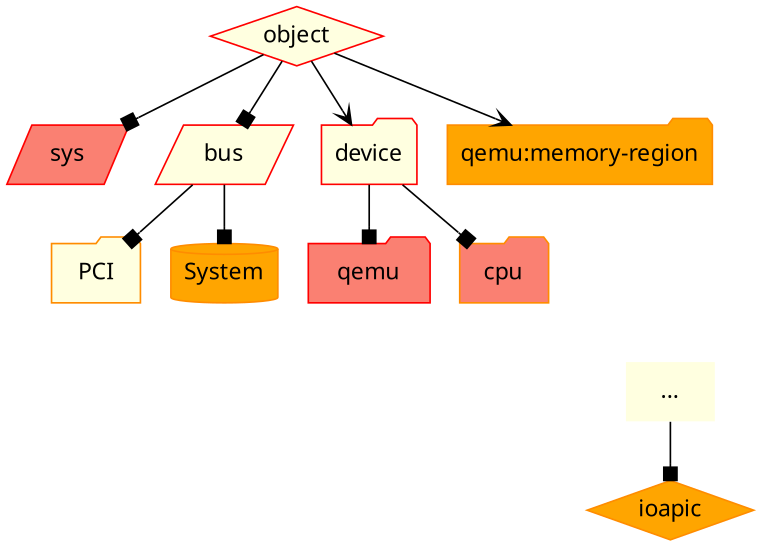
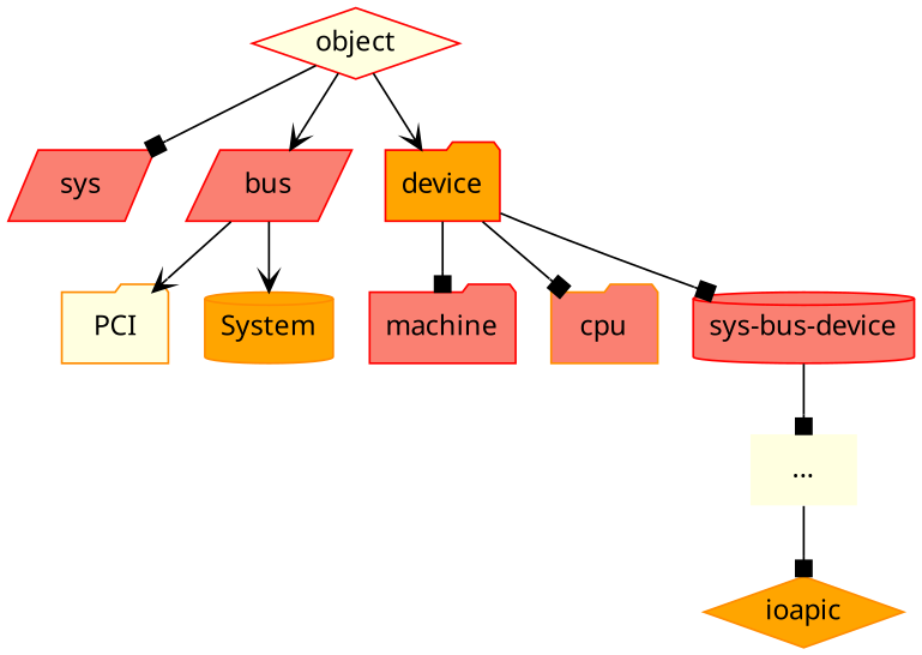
  digraph {
    rankdir=TB
    node [color=red fillcolor=lightyellow fontname=Momospace shape=folder style=filled]
    edge [arrowhead=box style=filled]
    object [shape=diamond]
    n2 [fillcolor=salmon label=sys shape=parallelogram]
-   bus [shape=parallelogram]
-   device
-   n5 [color=darkorange fillcolor=orange label="qemu:memory-region"]
-   machine [fillcolor=salmon label=qemu]
+   bus [fillcolor=salmon shape=parallelogram]
+   device [fillcolor=orange]
+   machine [fillcolor=salmon]
    PCI [color=darkorange]
    System [color=darkorange fillcolor=orange shape=cylinder]
    cpu [color=darkorange fillcolor=salmon]
+   n10 [fillcolor=salmon label="sys-bus-device" shape=cylinder]
    n11 [label="..." shape=none]
    ioapic [color=darkorange fillcolor=orange shape=diamond]
    object -> n2
-   object -> bus
+   object -> bus [arrowhead=vee]
    object -> device [arrowhead=vee]
-   object -> n5 [arrowhead=vee]
-   bus -> PCI
-   bus -> System
+   bus -> PCI [arrowhead=vee]
+   bus -> System [arrowhead=vee]
    device -> machine
    device -> cpu
+   device -> n10
+   n10 -> n11
    n11 -> ioapic
  }
